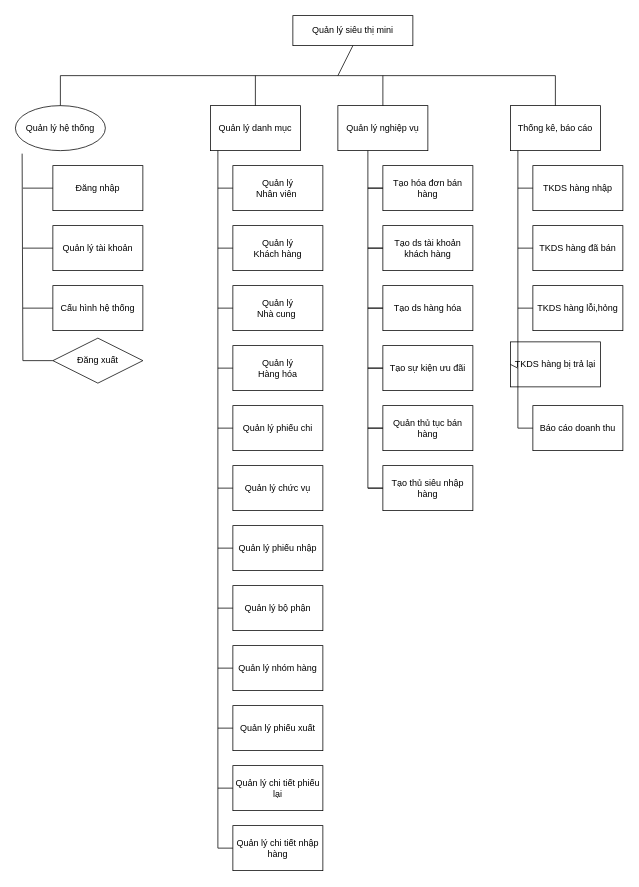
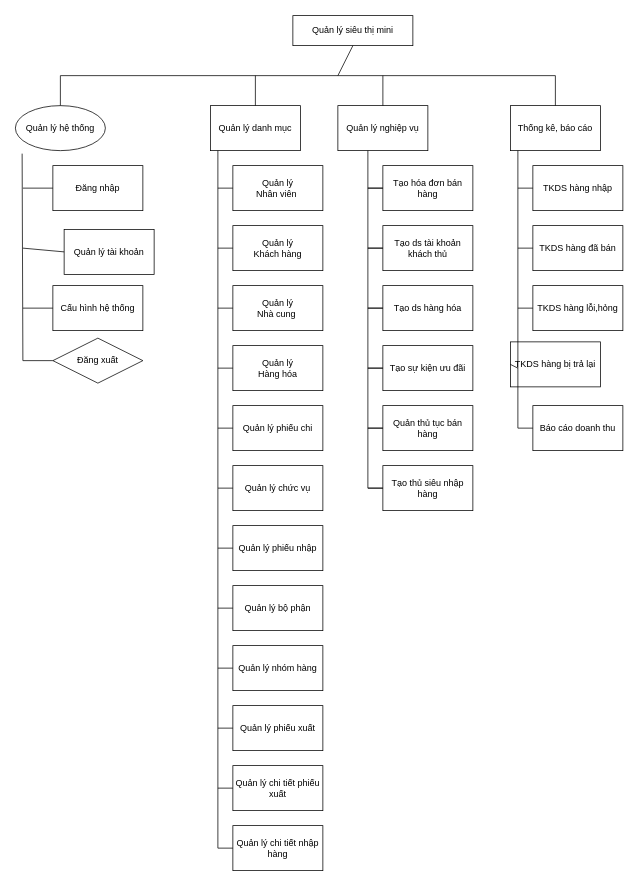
  <mxCell id="0" />
  <mxCell id="1" parent="0" />
  <mxCell id="2" value="&lt;font style=&quot;vertical-align: inherit&quot;&gt;&lt;font style=&quot;vertical-align: inherit&quot;&gt;Quản lý siêu thị mini&lt;/font&gt;&lt;/font&gt;" style="rounded=0;whiteSpace=wrap;html=1;" vertex="1" parent="1"><mxGeometry x="390" y="20" width="160" height="40" as="geometry" /></mxCell>
  <mxCell id="3" value="&lt;font style=&quot;vertical-align: inherit&quot;&gt;&lt;font style=&quot;vertical-align: inherit&quot;&gt;Quản lý hệ thống&lt;/font&gt;&lt;/font&gt;" style="ellipse;whiteSpace=wrap;html=1;" vertex="1" parent="1"><mxGeometry x="20" y="140" width="120" height="60" as="geometry" /></mxCell>
  <mxCell id="4" value="&lt;font style=&quot;vertical-align: inherit&quot;&gt;&lt;font style=&quot;vertical-align: inherit&quot;&gt;Quản lý danh mục&lt;/font&gt;&lt;/font&gt;" style="rounded=0;whiteSpace=wrap;html=1;" vertex="1" parent="1"><mxGeometry x="280" y="140" width="120" height="60" as="geometry" /></mxCell>
  <mxCell id="5" value="&lt;font style=&quot;vertical-align: inherit&quot;&gt;&lt;font style=&quot;vertical-align: inherit&quot;&gt;Quản lý nghiệp vụ&lt;/font&gt;&lt;/font&gt;" style="rounded=0;whiteSpace=wrap;html=1;" vertex="1" parent="1"><mxGeometry x="450" y="140" width="120" height="60" as="geometry" /></mxCell>
  <mxCell id="6" value="&lt;font style=&quot;vertical-align: inherit&quot;&gt;&lt;font style=&quot;vertical-align: inherit&quot;&gt;Thống kê, báo cáo&lt;/font&gt;&lt;/font&gt;" style="rounded=0;whiteSpace=wrap;html=1;" vertex="1" parent="1"><mxGeometry x="680" y="140" width="120" height="60" as="geometry" /></mxCell>
  <mxCell id="7" value="" style="endArrow=none;html=1;rounded=0;" edge="1" parent="1"><mxGeometry width="50" height="50" relative="1" as="geometry"><mxPoint x="80" y="100" as="sourcePoint" /><mxPoint x="740" y="100" as="targetPoint" /></mxGeometry></mxCell>
  <mxCell id="8" value="" style="endArrow=none;html=1;rounded=0;entryX=0.5;entryY=1;entryDx=0;entryDy=0;" edge="1" parent="1" target="2"><mxGeometry width="50" height="50" relative="1" as="geometry"><mxPoint x="450" y="100" as="sourcePoint" /><mxPoint x="460" y="210" as="targetPoint" /></mxGeometry></mxCell>
  <mxCell id="9" value="" style="endArrow=none;html=1;rounded=0;exitX=0.5;exitY=0;exitDx=0;exitDy=0;" edge="1" parent="1" source="3"><mxGeometry width="50" height="50" relative="1" as="geometry"><mxPoint x="90" y="140" as="sourcePoint" /><mxPoint x="80" y="100" as="targetPoint" /></mxGeometry></mxCell>
  <mxCell id="10" value="" style="endArrow=none;html=1;rounded=0;exitX=0.5;exitY=0;exitDx=0;exitDy=0;" edge="1" parent="1" source="6"><mxGeometry width="50" height="50" relative="1" as="geometry"><mxPoint x="410" y="260" as="sourcePoint" /><mxPoint x="740" y="100" as="targetPoint" /></mxGeometry></mxCell>
  <mxCell id="11" value="" style="endArrow=none;html=1;rounded=0;exitX=0.5;exitY=0;exitDx=0;exitDy=0;" edge="1" parent="1" source="4"><mxGeometry width="50" height="50" relative="1" as="geometry"><mxPoint x="410" y="260" as="sourcePoint" /><mxPoint x="340" y="100" as="targetPoint" /></mxGeometry></mxCell>
  <mxCell id="12" value="" style="endArrow=none;html=1;rounded=0;entryX=0.5;entryY=0;entryDx=0;entryDy=0;" edge="1" parent="1" target="5"><mxGeometry width="50" height="50" relative="1" as="geometry"><mxPoint x="510" y="100" as="sourcePoint" /><mxPoint x="460" y="210" as="targetPoint" /></mxGeometry></mxCell>
  <mxCell id="13" value="Đăng nhập" style="rounded=0;whiteSpace=wrap;html=1;" vertex="1" parent="1"><mxGeometry x="70" y="220" width="120" height="60" as="geometry" /></mxCell>
- <mxCell id="14" value="Quản lý tài khoản" style="rounded=0;whiteSpace=wrap;html=1;" vertex="1" parent="1"><mxGeometry x="70" y="300" width="120" height="60" as="geometry" /></mxCell>
+ <mxCell id="14" value="Quản lý tài khoản" style="rounded=0;whiteSpace=wrap;html=1;" vertex="1" parent="1"><mxGeometry x="85" y="305" width="120" height="60" as="geometry" /></mxCell>
  <mxCell id="15" value="Cấu hình hệ thống" style="rounded=0;whiteSpace=wrap;html=1;" vertex="1" parent="1"><mxGeometry x="70" y="380" width="120" height="60" as="geometry" /></mxCell>
  <mxCell id="16" value="Đăng xuất" style="rhombus;whiteSpace=wrap;html=1;" vertex="1" parent="1"><mxGeometry x="70" y="450" width="120" height="60" as="geometry" /></mxCell>
  <mxCell id="17" value="" style="endArrow=none;html=1;rounded=0;entryX=0.075;entryY=1.067;entryDx=0;entryDy=0;entryPerimeter=0;" edge="1" parent="1" target="3"><mxGeometry width="50" height="50" relative="1" as="geometry"><mxPoint x="30" y="480" as="sourcePoint" /><mxPoint x="500" y="290" as="targetPoint" /></mxGeometry></mxCell>
  <mxCell id="18" value="" style="endArrow=none;html=1;rounded=0;exitX=0;exitY=0.5;exitDx=0;exitDy=0;" edge="1" parent="1" source="16"><mxGeometry width="50" height="50" relative="1" as="geometry"><mxPoint x="230" y="340" as="sourcePoint" /><mxPoint x="30" y="480" as="targetPoint" /></mxGeometry></mxCell>
  <mxCell id="19" value="" style="endArrow=none;html=1;rounded=0;exitX=0;exitY=0.5;exitDx=0;exitDy=0;" edge="1" parent="1" source="15"><mxGeometry width="50" height="50" relative="1" as="geometry"><mxPoint x="80" y="490" as="sourcePoint" /><mxPoint x="30" y="410" as="targetPoint" /></mxGeometry></mxCell>
  <mxCell id="20" value="" style="endArrow=none;html=1;rounded=0;entryX=0;entryY=0.5;entryDx=0;entryDy=0;" edge="1" parent="1" target="14"><mxGeometry width="50" height="50" relative="1" as="geometry"><mxPoint x="30" y="330" as="sourcePoint" /><mxPoint x="50" y="500" as="targetPoint" /></mxGeometry></mxCell>
  <mxCell id="21" value="" style="endArrow=none;html=1;rounded=0;exitX=0;exitY=0.5;exitDx=0;exitDy=0;" edge="1" parent="1" source="13"><mxGeometry width="50" height="50" relative="1" as="geometry"><mxPoint x="100" y="510" as="sourcePoint" /><mxPoint x="30" y="250" as="targetPoint" /></mxGeometry></mxCell>
  <mxCell id="22" value="Quản lý&lt;br/&gt;Nhân viên&amp;nbsp;" style="rounded=0;whiteSpace=wrap;html=1;" vertex="1" parent="1"><mxGeometry x="310" y="220" width="120" height="60" as="geometry" /></mxCell>
  <mxCell id="23" value="Quản lý phiếu chi" style="rounded=0;whiteSpace=wrap;html=1;" vertex="1" parent="1"><mxGeometry x="310" y="540" width="120" height="60" as="geometry" /></mxCell>
  <mxCell id="24" value="Quản lý&lt;br/&gt;Khách hàng" style="rounded=0;whiteSpace=wrap;html=1;" vertex="1" parent="1"><mxGeometry x="310" y="300" width="120" height="60" as="geometry" /></mxCell>
  <mxCell id="25" value="Quản lý&lt;br/&gt;Nhà cung&amp;nbsp;" style="rounded=0;whiteSpace=wrap;html=1;" vertex="1" parent="1"><mxGeometry x="310" y="380" width="120" height="60" as="geometry" /></mxCell>
  <mxCell id="26" value="Quản lý&lt;br/&gt;Hàng hóa" style="rounded=0;whiteSpace=wrap;html=1;" vertex="1" parent="1"><mxGeometry x="310" y="460" width="120" height="60" as="geometry" /></mxCell>
  <mxCell id="27" value="Tạo hóa đơn bán hàng" style="rounded=0;whiteSpace=wrap;html=1;" vertex="1" parent="1"><mxGeometry x="510" y="220" width="120" height="60" as="geometry" /></mxCell>
  <mxCell id="28" value="Quản thủ tục bán hàng" style="rounded=0;whiteSpace=wrap;html=1;" vertex="1" parent="1"><mxGeometry x="510" y="540" width="120" height="60" as="geometry" /></mxCell>
- <mxCell id="29" value="Tạo ds tài khoản khách hàng" style="rounded=0;whiteSpace=wrap;html=1;" vertex="1" parent="1"><mxGeometry x="510" y="300" width="120" height="60" as="geometry" /></mxCell>
+ <mxCell id="29" value="Tạo ds tài khoản khách thủ" style="rounded=0;whiteSpace=wrap;html=1;" vertex="1" parent="1"><mxGeometry x="510" y="300" width="120" height="60" as="geometry" /></mxCell>
  <mxCell id="30" value="Tạo ds hàng hóa" style="rounded=0;whiteSpace=wrap;html=1;" vertex="1" parent="1"><mxGeometry x="510" y="380" width="120" height="60" as="geometry" /></mxCell>
  <mxCell id="31" value="Tạo sự kiện ưu đãi" style="rounded=0;whiteSpace=wrap;html=1;" vertex="1" parent="1"><mxGeometry x="510" y="460" width="120" height="60" as="geometry" /></mxCell>
  <mxCell id="32" value="TKDS hàng nhập" style="rounded=0;whiteSpace=wrap;html=1;" vertex="1" parent="1"><mxGeometry x="710" y="220" width="120" height="60" as="geometry" /></mxCell>
  <mxCell id="33" value="&lt;span&gt;TKDS hàng bị trả lại&lt;/span&gt;" style="rounded=0;whiteSpace=wrap;html=1;" vertex="1" parent="1"><mxGeometry x="680" y="455" width="120" height="60" as="geometry" /></mxCell>
  <mxCell id="34" value="&lt;span&gt;TKDS hàng đã bán&lt;/span&gt;" style="rounded=0;whiteSpace=wrap;html=1;" vertex="1" parent="1"><mxGeometry x="710" y="300" width="120" height="60" as="geometry" /></mxCell>
  <mxCell id="35" value="&lt;span&gt;TKDS hàng lỗi,hỏng&lt;/span&gt;" style="rounded=0;whiteSpace=wrap;html=1;" vertex="1" parent="1"><mxGeometry x="710" y="380" width="120" height="60" as="geometry" /></mxCell>
  <mxCell id="36" value="&lt;span&gt;Tạo thủ siêu nhập hàng&lt;/span&gt;" style="rounded=0;whiteSpace=wrap;html=1;" vertex="1" parent="1"><mxGeometry x="510" y="620" width="120" height="60" as="geometry" /></mxCell>
  <mxCell id="37" value="Báo cáo doanh thu" style="rounded=0;whiteSpace=wrap;html=1;" vertex="1" parent="1"><mxGeometry x="710" y="540" width="120" height="60" as="geometry" /></mxCell>
  <mxCell id="38" value="" style="endArrow=none;html=1;rounded=0;" edge="1" parent="1"><mxGeometry width="50" height="50" relative="1" as="geometry"><mxPoint x="690" y="570" as="sourcePoint" /><mxPoint x="690" y="200" as="targetPoint" /></mxGeometry></mxCell>
  <mxCell id="39" value="" style="endArrow=none;html=1;rounded=0;entryX=0;entryY=0.5;entryDx=0;entryDy=0;" edge="1" parent="1" target="37"><mxGeometry width="50" height="50" relative="1" as="geometry"><mxPoint x="690" y="570" as="sourcePoint" /><mxPoint x="550" y="650" as="targetPoint" /></mxGeometry></mxCell>
  <mxCell id="40" value="" style="endArrow=none;html=1;rounded=0;exitX=0;exitY=0.5;exitDx=0;exitDy=0;" edge="1" parent="1" source="33"><mxGeometry width="50" height="50" relative="1" as="geometry"><mxPoint x="700" y="660" as="sourcePoint" /><mxPoint x="690" y="490" as="targetPoint" /></mxGeometry></mxCell>
  <mxCell id="41" value="" style="endArrow=none;html=1;rounded=0;entryX=0;entryY=0.5;entryDx=0;entryDy=0;" edge="1" parent="1" target="35"><mxGeometry width="50" height="50" relative="1" as="geometry"><mxPoint x="690" y="410" as="sourcePoint" /><mxPoint x="550" y="380" as="targetPoint" /></mxGeometry></mxCell>
  <mxCell id="42" value="" style="endArrow=none;html=1;rounded=0;entryX=0;entryY=0.5;entryDx=0;entryDy=0;" edge="1" parent="1" target="34"><mxGeometry width="50" height="50" relative="1" as="geometry"><mxPoint x="690" y="330" as="sourcePoint" /><mxPoint x="550" y="380" as="targetPoint" /></mxGeometry></mxCell>
  <mxCell id="43" value="" style="endArrow=none;html=1;rounded=0;entryX=0;entryY=0.5;entryDx=0;entryDy=0;" edge="1" parent="1" target="32"><mxGeometry width="50" height="50" relative="1" as="geometry"><mxPoint x="690" y="250" as="sourcePoint" /><mxPoint x="550" y="310" as="targetPoint" /></mxGeometry></mxCell>
  <mxCell id="44" value="" style="endArrow=none;html=1;rounded=0;" edge="1" parent="1"><mxGeometry width="50" height="50" relative="1" as="geometry"><mxPoint x="490" y="650" as="sourcePoint" /><mxPoint x="490" y="200" as="targetPoint" /></mxGeometry></mxCell>
  <mxCell id="45" value="" style="endArrow=none;html=1;rounded=0;exitX=0;exitY=0.5;exitDx=0;exitDy=0;" edge="1" parent="1"><mxGeometry width="50" height="50" relative="1" as="geometry"><mxPoint x="510" y="570" as="sourcePoint" /><mxPoint x="490" y="570" as="targetPoint" /></mxGeometry></mxCell>
  <mxCell id="46" value="" style="endArrow=none;html=1;rounded=0;entryX=0;entryY=0.5;entryDx=0;entryDy=0;" edge="1" parent="1"><mxGeometry width="50" height="50" relative="1" as="geometry"><mxPoint x="490" y="490" as="sourcePoint" /><mxPoint x="510" y="490" as="targetPoint" /></mxGeometry></mxCell>
  <mxCell id="47" value="" style="endArrow=none;html=1;rounded=0;entryX=0;entryY=0.5;entryDx=0;entryDy=0;" edge="1" parent="1"><mxGeometry width="50" height="50" relative="1" as="geometry"><mxPoint x="490" y="410" as="sourcePoint" /><mxPoint x="510" y="410" as="targetPoint" /></mxGeometry></mxCell>
  <mxCell id="48" value="" style="endArrow=none;html=1;rounded=0;entryX=0;entryY=0.5;entryDx=0;entryDy=0;" edge="1" parent="1"><mxGeometry width="50" height="50" relative="1" as="geometry"><mxPoint x="490" y="330" as="sourcePoint" /><mxPoint x="510" y="330" as="targetPoint" /></mxGeometry></mxCell>
  <mxCell id="49" value="" style="endArrow=none;html=1;rounded=0;entryX=0;entryY=0.5;entryDx=0;entryDy=0;" edge="1" parent="1"><mxGeometry width="50" height="50" relative="1" as="geometry"><mxPoint x="490" y="250" as="sourcePoint" /><mxPoint x="510" y="250" as="targetPoint" /></mxGeometry></mxCell>
  <mxCell id="50" value="" style="endArrow=none;html=1;rounded=0;entryX=0;entryY=0.5;entryDx=0;entryDy=0;" edge="1" parent="1" target="36"><mxGeometry width="50" height="50" relative="1" as="geometry"><mxPoint x="490" y="650" as="sourcePoint" /><mxPoint x="430" y="600" as="targetPoint" /></mxGeometry></mxCell>
  <mxCell id="51" value="Quản lý chức vụ" style="rounded=0;whiteSpace=wrap;html=1;" vertex="1" parent="1"><mxGeometry x="310" y="620" width="120" height="60" as="geometry" /></mxCell>
  <mxCell id="52" value="Quản lý phiếu nhập" style="rounded=0;whiteSpace=wrap;html=1;" vertex="1" parent="1"><mxGeometry x="310" y="700" width="120" height="60" as="geometry" /></mxCell>
  <mxCell id="53" value="Quản lý bộ phận" style="rounded=0;whiteSpace=wrap;html=1;" vertex="1" parent="1"><mxGeometry x="310" y="780" width="120" height="60" as="geometry" /></mxCell>
  <mxCell id="54" value="Quản lý nhóm hàng" style="rounded=0;whiteSpace=wrap;html=1;" vertex="1" parent="1"><mxGeometry x="310" y="860" width="120" height="60" as="geometry" /></mxCell>
  <mxCell id="55" value="Quản lý phiếu xuất" style="rounded=0;whiteSpace=wrap;html=1;" vertex="1" parent="1"><mxGeometry x="310" y="940" width="120" height="60" as="geometry" /></mxCell>
- <mxCell id="56" value="&lt;span&gt;Quản lý chi tiết phiếu lại&lt;/span&gt;" style="rounded=0;whiteSpace=wrap;html=1;" vertex="1" parent="1"><mxGeometry x="310" y="1020" width="120" height="60" as="geometry" /></mxCell>
+ <mxCell id="56" value="&lt;span&gt;Quản lý chi tiết phiếu xuất&lt;/span&gt;" style="rounded=0;whiteSpace=wrap;html=1;" vertex="1" parent="1"><mxGeometry x="310" y="1020" width="120" height="60" as="geometry" /></mxCell>
  <mxCell id="57" value="Quản lý chi tiết nhập hàng" style="rounded=0;whiteSpace=wrap;html=1;" vertex="1" parent="1"><mxGeometry x="310" y="1100" width="120" height="60" as="geometry" /></mxCell>
  <mxCell id="58" value="" style="endArrow=none;html=1;rounded=0;entryX=0;entryY=0.5;entryDx=0;entryDy=0;" edge="1" parent="1"><mxGeometry width="50" height="50" relative="1" as="geometry"><mxPoint x="490" y="250" as="sourcePoint" /><mxPoint x="510" y="250" as="targetPoint" /></mxGeometry></mxCell>
  <mxCell id="59" value="" style="endArrow=none;html=1;rounded=0;entryX=0;entryY=0.5;entryDx=0;entryDy=0;" edge="1" parent="1"><mxGeometry width="50" height="50" relative="1" as="geometry"><mxPoint x="490" y="330" as="sourcePoint" /><mxPoint x="510" y="330" as="targetPoint" /></mxGeometry></mxCell>
  <mxCell id="60" value="" style="endArrow=none;html=1;rounded=0;entryX=0;entryY=0.5;entryDx=0;entryDy=0;" edge="1" parent="1"><mxGeometry width="50" height="50" relative="1" as="geometry"><mxPoint x="490" y="410" as="sourcePoint" /><mxPoint x="510" y="410" as="targetPoint" /></mxGeometry></mxCell>
  <mxCell id="61" value="" style="endArrow=none;html=1;rounded=0;entryX=0;entryY=0.5;entryDx=0;entryDy=0;" edge="1" parent="1"><mxGeometry width="50" height="50" relative="1" as="geometry"><mxPoint x="490" y="490" as="sourcePoint" /><mxPoint x="510" y="490" as="targetPoint" /></mxGeometry></mxCell>
  <mxCell id="62" value="" style="endArrow=none;html=1;rounded=0;exitX=0;exitY=0.5;exitDx=0;exitDy=0;" edge="1" parent="1"><mxGeometry width="50" height="50" relative="1" as="geometry"><mxPoint x="510" y="570" as="sourcePoint" /><mxPoint x="490" y="570" as="targetPoint" /></mxGeometry></mxCell>
  <mxCell id="63" value="" style="endArrow=none;html=1;rounded=0;entryX=0;entryY=0.5;entryDx=0;entryDy=0;" edge="1" parent="1"><mxGeometry width="50" height="50" relative="1" as="geometry"><mxPoint x="490" y="650" as="sourcePoint" /><mxPoint x="510" y="650" as="targetPoint" /></mxGeometry></mxCell>
  <mxCell id="64" value="" style="endArrow=none;html=1;rounded=0;entryX=0;entryY=0.5;entryDx=0;entryDy=0;" edge="1" parent="1"><mxGeometry width="50" height="50" relative="1" as="geometry"><mxPoint x="290" y="250" as="sourcePoint" /><mxPoint x="310" y="250" as="targetPoint" /></mxGeometry></mxCell>
  <mxCell id="65" value="" style="endArrow=none;html=1;rounded=0;entryX=0;entryY=0.5;entryDx=0;entryDy=0;" edge="1" parent="1"><mxGeometry width="50" height="50" relative="1" as="geometry"><mxPoint x="290" y="330" as="sourcePoint" /><mxPoint x="310" y="330" as="targetPoint" /></mxGeometry></mxCell>
  <mxCell id="66" value="" style="endArrow=none;html=1;rounded=0;entryX=0;entryY=0.5;entryDx=0;entryDy=0;" edge="1" parent="1"><mxGeometry width="50" height="50" relative="1" as="geometry"><mxPoint x="290" y="410" as="sourcePoint" /><mxPoint x="310" y="410" as="targetPoint" /></mxGeometry></mxCell>
  <mxCell id="67" value="" style="endArrow=none;html=1;rounded=0;entryX=0;entryY=0.5;entryDx=0;entryDy=0;" edge="1" parent="1"><mxGeometry width="50" height="50" relative="1" as="geometry"><mxPoint x="290" y="490" as="sourcePoint" /><mxPoint x="310" y="490" as="targetPoint" /></mxGeometry></mxCell>
  <mxCell id="68" value="" style="endArrow=none;html=1;rounded=0;exitX=0;exitY=0.5;exitDx=0;exitDy=0;" edge="1" parent="1"><mxGeometry width="50" height="50" relative="1" as="geometry"><mxPoint x="310" y="570" as="sourcePoint" /><mxPoint x="290" y="570" as="targetPoint" /></mxGeometry></mxCell>
  <mxCell id="69" value="" style="endArrow=none;html=1;rounded=0;entryX=0;entryY=0.5;entryDx=0;entryDy=0;" edge="1" parent="1"><mxGeometry width="50" height="50" relative="1" as="geometry"><mxPoint x="290" y="650" as="sourcePoint" /><mxPoint x="310" y="650" as="targetPoint" /></mxGeometry></mxCell>
  <mxCell id="70" value="" style="endArrow=none;html=1;rounded=0;" edge="1" parent="1"><mxGeometry width="50" height="50" relative="1" as="geometry"><mxPoint x="290" y="650" as="sourcePoint" /><mxPoint x="290" y="200" as="targetPoint" /></mxGeometry></mxCell>
  <mxCell id="71" value="" style="endArrow=none;html=1;rounded=0;entryX=0;entryY=0.5;entryDx=0;entryDy=0;" edge="1" parent="1"><mxGeometry width="50" height="50" relative="1" as="geometry"><mxPoint x="290" y="730" as="sourcePoint" /><mxPoint x="310" y="730" as="targetPoint" /></mxGeometry></mxCell>
  <mxCell id="72" value="" style="endArrow=none;html=1;rounded=0;entryX=0;entryY=0.5;entryDx=0;entryDy=0;" edge="1" parent="1"><mxGeometry width="50" height="50" relative="1" as="geometry"><mxPoint x="290" y="810" as="sourcePoint" /><mxPoint x="310" y="810" as="targetPoint" /></mxGeometry></mxCell>
  <mxCell id="73" value="" style="endArrow=none;html=1;rounded=0;entryX=0;entryY=0.5;entryDx=0;entryDy=0;" edge="1" parent="1"><mxGeometry width="50" height="50" relative="1" as="geometry"><mxPoint x="290" y="890" as="sourcePoint" /><mxPoint x="310" y="890" as="targetPoint" /></mxGeometry></mxCell>
  <mxCell id="74" value="" style="endArrow=none;html=1;rounded=0;entryX=0;entryY=0.5;entryDx=0;entryDy=0;" edge="1" parent="1"><mxGeometry width="50" height="50" relative="1" as="geometry"><mxPoint x="290" y="970" as="sourcePoint" /><mxPoint x="310" y="970" as="targetPoint" /></mxGeometry></mxCell>
  <mxCell id="75" value="" style="endArrow=none;html=1;rounded=0;exitX=0;exitY=0.5;exitDx=0;exitDy=0;" edge="1" parent="1"><mxGeometry width="50" height="50" relative="1" as="geometry"><mxPoint x="310" y="1050" as="sourcePoint" /><mxPoint x="290" y="1050" as="targetPoint" /></mxGeometry></mxCell>
  <mxCell id="76" value="" style="endArrow=none;html=1;rounded=0;entryX=0;entryY=0.5;entryDx=0;entryDy=0;" edge="1" parent="1"><mxGeometry width="50" height="50" relative="1" as="geometry"><mxPoint x="290" y="1130" as="sourcePoint" /><mxPoint x="310" y="1130" as="targetPoint" /></mxGeometry></mxCell>
  <mxCell id="77" value="" style="endArrow=none;html=1;rounded=0;" edge="1" parent="1"><mxGeometry width="50" height="50" relative="1" as="geometry"><mxPoint x="290" y="1130" as="sourcePoint" /><mxPoint x="290" y="650" as="targetPoint" /></mxGeometry></mxCell>
